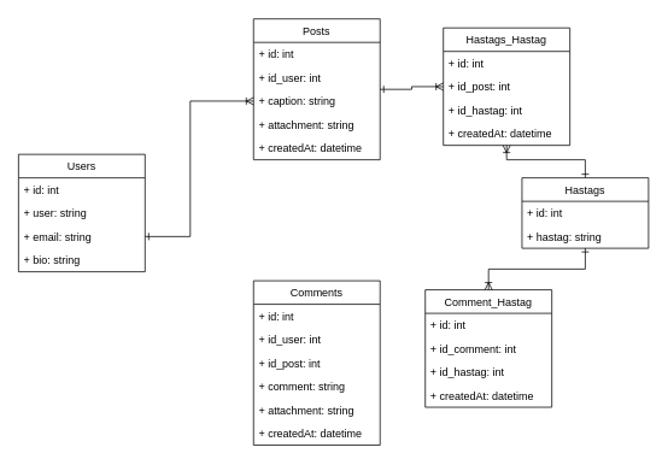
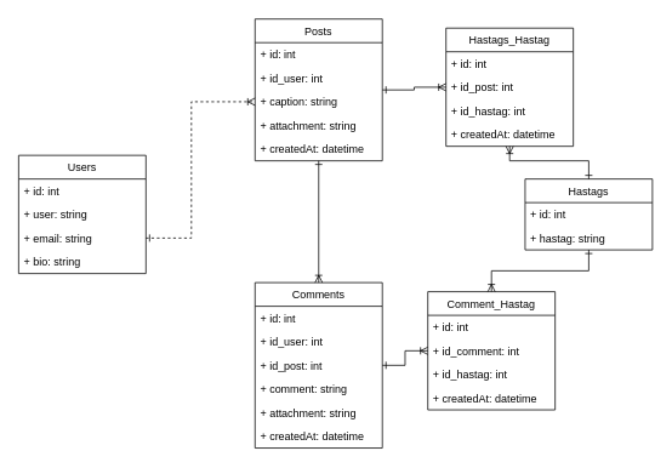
  <mxCell id="0" />
  <mxCell id="1" parent="0" />
  <mxCell id="2" value="Users" style="swimlane;fontStyle=0;childLayout=stackLayout;horizontal=1;startSize=26;fillColor=none;horizontalStack=0;resizeParent=1;resizeParentMax=0;resizeLast=0;collapsible=1;marginBottom=0;" vertex="1" parent="1"><mxGeometry x="20" y="170" width="140" height="130" as="geometry" /></mxCell>
  <mxCell id="3" value="+ id: int    " style="text;strokeColor=none;fillColor=none;align=left;verticalAlign=top;spacingLeft=4;spacingRight=4;overflow=hidden;rotatable=0;points=[[0,0.5],[1,0.5]];portConstraint=eastwest;" vertex="1" parent="2"><mxGeometry y="26" width="140" height="26" as="geometry" /></mxCell>
  <mxCell id="4" value="+ user: string" style="text;strokeColor=none;fillColor=none;align=left;verticalAlign=top;spacingLeft=4;spacingRight=4;overflow=hidden;rotatable=0;points=[[0,0.5],[1,0.5]];portConstraint=eastwest;" vertex="1" parent="2"><mxGeometry y="52" width="140" height="26" as="geometry" /></mxCell>
  <mxCell id="5" value="+ email: string" style="text;strokeColor=none;fillColor=none;align=left;verticalAlign=top;spacingLeft=4;spacingRight=4;overflow=hidden;rotatable=0;points=[[0,0.5],[1,0.5]];portConstraint=eastwest;" vertex="1" parent="2"><mxGeometry y="78" width="140" height="26" as="geometry" /></mxCell>
  <mxCell id="6" value="+ bio: string" style="text;strokeColor=none;fillColor=none;align=left;verticalAlign=top;spacingLeft=4;spacingRight=4;overflow=hidden;rotatable=0;points=[[0,0.5],[1,0.5]];portConstraint=eastwest;" vertex="1" parent="2"><mxGeometry y="104" width="140" height="26" as="geometry" /></mxCell>
  <mxCell id="7" style="edgeStyle=orthogonalEdgeStyle;rounded=0;orthogonalLoop=1;jettySize=auto;html=1;startArrow=ERone;startFill=0;endArrow=ERoneToMany;endFill=0;" edge="1" parent="1" source="8" target="19"><mxGeometry relative="1" as="geometry" /></mxCell>
  <mxCell id="8" value="Hastags" style="swimlane;fontStyle=0;childLayout=stackLayout;horizontal=1;startSize=26;fillColor=none;horizontalStack=0;resizeParent=1;resizeParentMax=0;resizeLast=0;collapsible=1;marginBottom=0;" vertex="1" parent="1"><mxGeometry x="577" y="196" width="140" height="78" as="geometry" /></mxCell>
  <mxCell id="9" value="+ id: int    " style="text;strokeColor=none;fillColor=none;align=left;verticalAlign=top;spacingLeft=4;spacingRight=4;overflow=hidden;rotatable=0;points=[[0,0.5],[1,0.5]];portConstraint=eastwest;" vertex="1" parent="8"><mxGeometry y="26" width="140" height="26" as="geometry" /></mxCell>
  <mxCell id="10" value="+ hastag: string" style="text;strokeColor=none;fillColor=none;align=left;verticalAlign=top;spacingLeft=4;spacingRight=4;overflow=hidden;rotatable=0;points=[[0,0.5],[1,0.5]];portConstraint=eastwest;" vertex="1" parent="8"><mxGeometry y="52" width="140" height="26" as="geometry" /></mxCell>
+ <mxCell id="11" style="edgeStyle=orthogonalEdgeStyle;rounded=0;orthogonalLoop=1;jettySize=auto;html=1;startArrow=ERone;startFill=0;endArrow=ERoneToMany;endFill=0;" edge="1" parent="1" source="13" target="26"><mxGeometry relative="1" as="geometry" /></mxCell>
  <mxCell id="12" style="edgeStyle=orthogonalEdgeStyle;rounded=0;orthogonalLoop=1;jettySize=auto;html=1;startArrow=ERone;startFill=0;endArrow=ERoneToMany;endFill=0;" edge="1" parent="1" source="13" target="19"><mxGeometry relative="1" as="geometry" /></mxCell>
  <mxCell id="13" value="Posts" style="swimlane;fontStyle=0;childLayout=stackLayout;horizontal=1;startSize=26;fillColor=none;horizontalStack=0;resizeParent=1;resizeParentMax=0;resizeLast=0;collapsible=1;marginBottom=0;" vertex="1" parent="1"><mxGeometry x="280" y="20" width="140" height="156" as="geometry" /></mxCell>
  <mxCell id="14" value="+ id: int    " style="text;strokeColor=none;fillColor=none;align=left;verticalAlign=top;spacingLeft=4;spacingRight=4;overflow=hidden;rotatable=0;points=[[0,0.5],[1,0.5]];portConstraint=eastwest;" vertex="1" parent="13"><mxGeometry y="26" width="140" height="26" as="geometry" /></mxCell>
  <mxCell id="15" value="+ id_user: int" style="text;strokeColor=none;fillColor=none;align=left;verticalAlign=top;spacingLeft=4;spacingRight=4;overflow=hidden;rotatable=0;points=[[0,0.5],[1,0.5]];portConstraint=eastwest;" vertex="1" parent="13"><mxGeometry y="52" width="140" height="26" as="geometry" /></mxCell>
  <mxCell id="16" value="+ caption: string" style="text;strokeColor=none;fillColor=none;align=left;verticalAlign=top;spacingLeft=4;spacingRight=4;overflow=hidden;rotatable=0;points=[[0,0.5],[1,0.5]];portConstraint=eastwest;" vertex="1" parent="13"><mxGeometry y="78" width="140" height="26" as="geometry" /></mxCell>
  <mxCell id="17" value="+ attachment: string" style="text;strokeColor=none;fillColor=none;align=left;verticalAlign=top;spacingLeft=4;spacingRight=4;overflow=hidden;rotatable=0;points=[[0,0.5],[1,0.5]];portConstraint=eastwest;" vertex="1" parent="13"><mxGeometry y="104" width="140" height="26" as="geometry" /></mxCell>
  <mxCell id="18" value="+ createdAt: datetime" style="text;strokeColor=none;fillColor=none;align=left;verticalAlign=top;spacingLeft=4;spacingRight=4;overflow=hidden;rotatable=0;points=[[0,0.5],[1,0.5]];portConstraint=eastwest;" vertex="1" parent="13"><mxGeometry y="130" width="140" height="26" as="geometry" /></mxCell>
  <mxCell id="19" value="Hastags_Hastag" style="swimlane;fontStyle=0;childLayout=stackLayout;horizontal=1;startSize=26;fillColor=none;horizontalStack=0;resizeParent=1;resizeParentMax=0;resizeLast=0;collapsible=1;marginBottom=0;" vertex="1" parent="1"><mxGeometry x="490" y="30" width="140" height="130" as="geometry" /></mxCell>
  <mxCell id="20" value="+ id: int    " style="text;strokeColor=none;fillColor=none;align=left;verticalAlign=top;spacingLeft=4;spacingRight=4;overflow=hidden;rotatable=0;points=[[0,0.5],[1,0.5]];portConstraint=eastwest;" vertex="1" parent="19"><mxGeometry y="26" width="140" height="26" as="geometry" /></mxCell>
  <mxCell id="21" value="+ id_post: int" style="text;strokeColor=none;fillColor=none;align=left;verticalAlign=top;spacingLeft=4;spacingRight=4;overflow=hidden;rotatable=0;points=[[0,0.5],[1,0.5]];portConstraint=eastwest;" vertex="1" parent="19"><mxGeometry y="52" width="140" height="26" as="geometry" /></mxCell>
  <mxCell id="22" value="+ id_hastag: int" style="text;strokeColor=none;fillColor=none;align=left;verticalAlign=top;spacingLeft=4;spacingRight=4;overflow=hidden;rotatable=0;points=[[0,0.5],[1,0.5]];portConstraint=eastwest;" vertex="1" parent="19"><mxGeometry y="78" width="140" height="26" as="geometry" /></mxCell>
  <mxCell id="23" value="+ createdAt: datetime" style="text;strokeColor=none;fillColor=none;align=left;verticalAlign=top;spacingLeft=4;spacingRight=4;overflow=hidden;rotatable=0;points=[[0,0.5],[1,0.5]];portConstraint=eastwest;" vertex="1" parent="19"><mxGeometry y="104" width="140" height="26" as="geometry" /></mxCell>
- <mxCell id="24" style="edgeStyle=orthogonalEdgeStyle;rounded=0;orthogonalLoop=1;jettySize=auto;html=1;endArrow=ERoneToMany;endFill=0;startArrow=ERone;startFill=0;" edge="1" parent="1" source="5" target="13"><mxGeometry relative="1" as="geometry"><Array as="points"><mxPoint x="210" y="261" /><mxPoint x="210" y="111" /></Array></mxGeometry></mxCell>
+ <mxCell id="24" style="edgeStyle=orthogonalEdgeStyle;rounded=0;orthogonalLoop=1;jettySize=auto;html=1;endArrow=ERoneToMany;endFill=0;startArrow=ERone;startFill=0;dashed=1;" edge="1" parent="1" source="5" target="13"><mxGeometry relative="1" as="geometry"><Array as="points"><mxPoint x="210" y="261" /><mxPoint x="210" y="111" /></Array></mxGeometry></mxCell>
+ <mxCell id="25" style="edgeStyle=orthogonalEdgeStyle;rounded=0;orthogonalLoop=1;jettySize=auto;html=1;startArrow=ERone;startFill=0;endArrow=ERoneToMany;endFill=0;" edge="1" parent="1" source="26" target="34"><mxGeometry relative="1" as="geometry" /></mxCell>
  <mxCell id="26" value="Comments" style="swimlane;fontStyle=0;childLayout=stackLayout;horizontal=1;startSize=26;fillColor=none;horizontalStack=0;resizeParent=1;resizeParentMax=0;resizeLast=0;collapsible=1;marginBottom=0;" vertex="1" parent="1"><mxGeometry x="280" y="310" width="140" height="182" as="geometry" /></mxCell>
  <mxCell id="27" value="+ id: int    " style="text;strokeColor=none;fillColor=none;align=left;verticalAlign=top;spacingLeft=4;spacingRight=4;overflow=hidden;rotatable=0;points=[[0,0.5],[1,0.5]];portConstraint=eastwest;" vertex="1" parent="26"><mxGeometry y="26" width="140" height="26" as="geometry" /></mxCell>
  <mxCell id="28" value="+ id_user: int" style="text;strokeColor=none;fillColor=none;align=left;verticalAlign=top;spacingLeft=4;spacingRight=4;overflow=hidden;rotatable=0;points=[[0,0.5],[1,0.5]];portConstraint=eastwest;" vertex="1" parent="26"><mxGeometry y="52" width="140" height="26" as="geometry" /></mxCell>
  <mxCell id="29" value="+ id_post: int" style="text;strokeColor=none;fillColor=none;align=left;verticalAlign=top;spacingLeft=4;spacingRight=4;overflow=hidden;rotatable=0;points=[[0,0.5],[1,0.5]];portConstraint=eastwest;" vertex="1" parent="26"><mxGeometry y="78" width="140" height="26" as="geometry" /></mxCell>
  <mxCell id="30" value="+ comment: string" style="text;strokeColor=none;fillColor=none;align=left;verticalAlign=top;spacingLeft=4;spacingRight=4;overflow=hidden;rotatable=0;points=[[0,0.5],[1,0.5]];portConstraint=eastwest;" vertex="1" parent="26"><mxGeometry y="104" width="140" height="26" as="geometry" /></mxCell>
  <mxCell id="31" value="+ attachment: string" style="text;strokeColor=none;fillColor=none;align=left;verticalAlign=top;spacingLeft=4;spacingRight=4;overflow=hidden;rotatable=0;points=[[0,0.5],[1,0.5]];portConstraint=eastwest;" vertex="1" parent="26"><mxGeometry y="130" width="140" height="26" as="geometry" /></mxCell>
  <mxCell id="32" value="+ createdAt: datetime" style="text;strokeColor=none;fillColor=none;align=left;verticalAlign=top;spacingLeft=4;spacingRight=4;overflow=hidden;rotatable=0;points=[[0,0.5],[1,0.5]];portConstraint=eastwest;" vertex="1" parent="26"><mxGeometry y="156" width="140" height="26" as="geometry" /></mxCell>
  <mxCell id="33" style="edgeStyle=orthogonalEdgeStyle;rounded=0;orthogonalLoop=1;jettySize=auto;html=1;startArrow=ERoneToMany;startFill=0;endArrow=ERone;endFill=0;" edge="1" parent="1" source="34" target="8"><mxGeometry relative="1" as="geometry" /></mxCell>
  <mxCell id="34" value="Comment_Hastag" style="swimlane;fontStyle=0;childLayout=stackLayout;horizontal=1;startSize=26;fillColor=none;horizontalStack=0;resizeParent=1;resizeParentMax=0;resizeLast=0;collapsible=1;marginBottom=0;" vertex="1" parent="1"><mxGeometry x="470" y="320" width="140" height="130" as="geometry" /></mxCell>
  <mxCell id="35" value="+ id: int    " style="text;strokeColor=none;fillColor=none;align=left;verticalAlign=top;spacingLeft=4;spacingRight=4;overflow=hidden;rotatable=0;points=[[0,0.5],[1,0.5]];portConstraint=eastwest;" vertex="1" parent="34"><mxGeometry y="26" width="140" height="26" as="geometry" /></mxCell>
  <mxCell id="36" value="+ id_comment: int" style="text;strokeColor=none;fillColor=none;align=left;verticalAlign=top;spacingLeft=4;spacingRight=4;overflow=hidden;rotatable=0;points=[[0,0.5],[1,0.5]];portConstraint=eastwest;" vertex="1" parent="34"><mxGeometry y="52" width="140" height="26" as="geometry" /></mxCell>
  <mxCell id="37" value="+ id_hastag: int" style="text;strokeColor=none;fillColor=none;align=left;verticalAlign=top;spacingLeft=4;spacingRight=4;overflow=hidden;rotatable=0;points=[[0,0.5],[1,0.5]];portConstraint=eastwest;" vertex="1" parent="34"><mxGeometry y="78" width="140" height="26" as="geometry" /></mxCell>
  <mxCell id="38" value="+ createdAt: datetime" style="text;strokeColor=none;fillColor=none;align=left;verticalAlign=top;spacingLeft=4;spacingRight=4;overflow=hidden;rotatable=0;points=[[0,0.5],[1,0.5]];portConstraint=eastwest;" vertex="1" parent="34"><mxGeometry y="104" width="140" height="26" as="geometry" /></mxCell>
